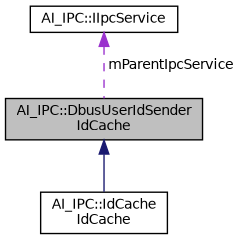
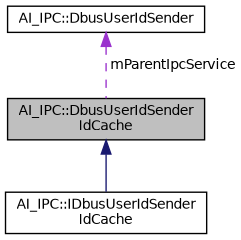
  digraph {
    node [color=black fillcolor=white fontname=Helvetica fontsize=10 shape=record style=filled]
    edge [dir=back fontname=Helvetica fontsize=10 labelfontname=Helvetica labelfontsize=10]
    n1 [fillcolor=grey75 fontcolor=black height=0.2 label="AI_IPC::DbusUserIdSender\lIdCache" width=0.4]
-   n2 [height=0.2 label="AI_IPC::IdCache\lIdCache" width=0.4]
-   n3 [height=0.2 label="AI_IPC::IIpcService" width=0.4]
+   n2 [height=0.2 label="AI_IPC::IDbusUserIdSender\lIdCache" width=0.4]
+   n3 [height=0.2 label="AI_IPC::DbusUserIdSender" width=0.4]
    n1 -> n2 [color=midnightblue style=solid]
    n3 -> n1 [color=darkorchid3 label=" mParentIpcService" style=dashed]
  }
